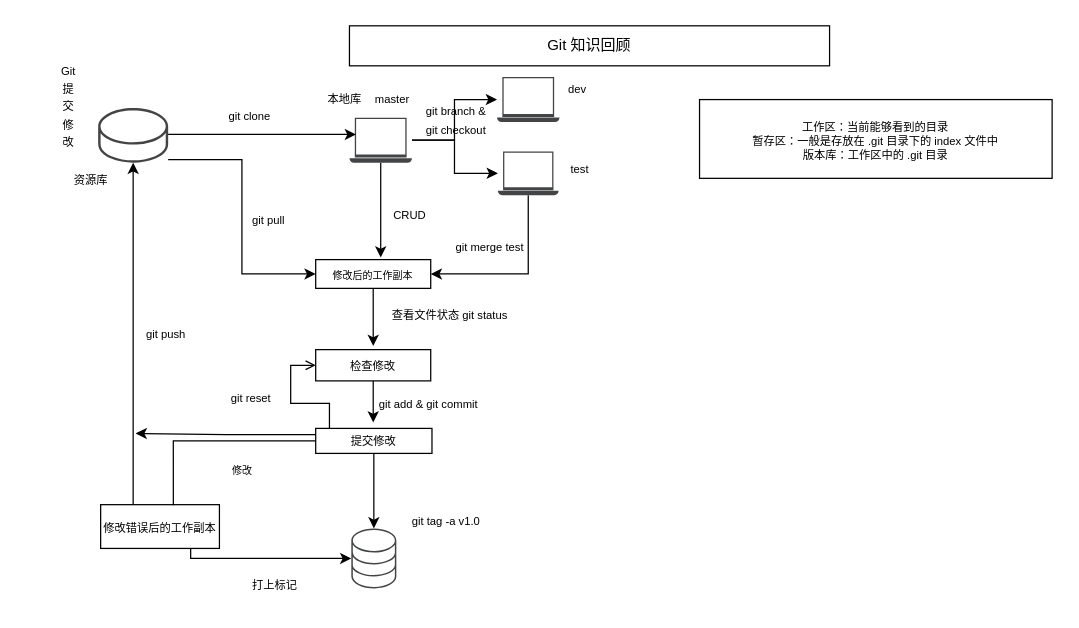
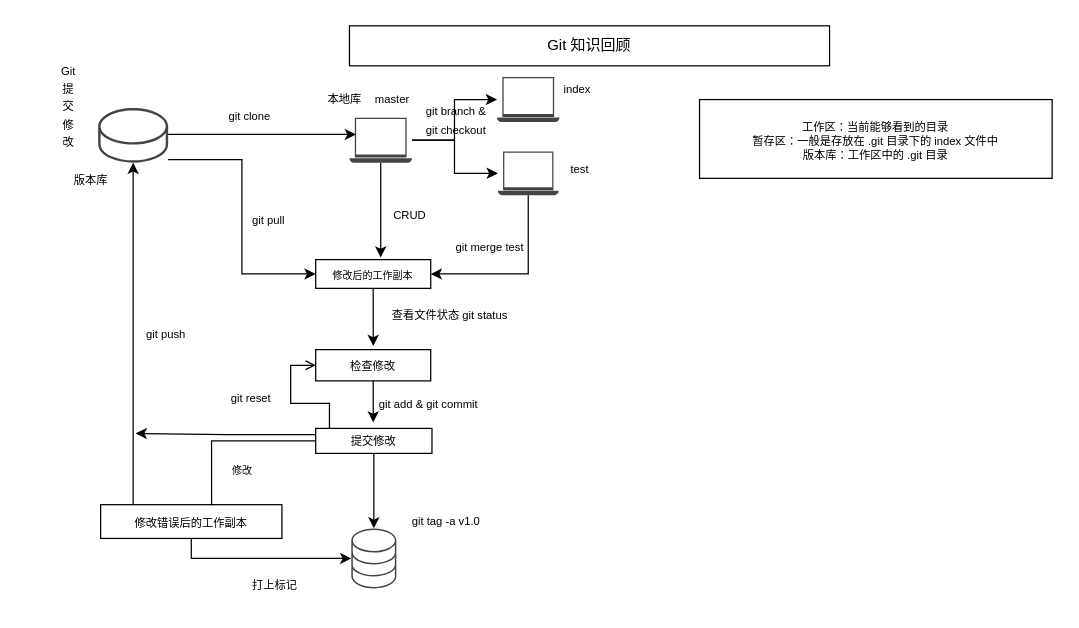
  <mxCell id="0" />
  <mxCell id="1" parent="0" />
  <mxCell id="2" value="Git 知识回顾" style="rounded=0;whiteSpace=wrap;html=1;" vertex="1" parent="1"><mxGeometry x="279" y="20" width="384" height="32" as="geometry" /></mxCell>
  <mxCell id="3" style="edgeStyle=orthogonalEdgeStyle;rounded=0;orthogonalLoop=1;jettySize=auto;html=1;entryX=0;entryY=0.5;entryDx=0;entryDy=0;" edge="1" parent="1" source="4" target="14"><mxGeometry relative="1" as="geometry"><Array as="points"><mxPoint x="193" y="127" /><mxPoint x="193" y="218" /></Array></mxGeometry></mxCell>
  <mxCell id="4" value="" style="sketch=0;pointerEvents=1;shadow=0;dashed=0;html=1;strokeColor=none;fillColor=#434445;aspect=fixed;labelPosition=center;verticalLabelPosition=bottom;verticalAlign=top;align=center;outlineConnect=0;shape=mxgraph.vvd.datastore;" vertex="1" parent="1"><mxGeometry x="78" y="85.82" width="56" height="43.68" as="geometry" /></mxCell>
- <mxCell id="5" value="&lt;font style=&quot;font-size: 9px;&quot;&gt;资源库&lt;/font&gt;" style="text;html=1;align=center;verticalAlign=middle;resizable=0;points=[];autosize=1;strokeColor=none;fillColor=none;" vertex="1" parent="1"><mxGeometry x="49" y="129.5" width="45" height="26" as="geometry" /></mxCell>
+ <mxCell id="5" value="&lt;font style=&quot;font-size: 9px;&quot;&gt;版本库&lt;/font&gt;" style="text;html=1;align=center;verticalAlign=middle;resizable=0;points=[];autosize=1;strokeColor=none;fillColor=none;" vertex="1" parent="1"><mxGeometry x="49" y="129.5" width="45" height="26" as="geometry" /></mxCell>
  <mxCell id="6" style="edgeStyle=orthogonalEdgeStyle;rounded=0;orthogonalLoop=1;jettySize=auto;html=1;" edge="1" parent="1" source="9"><mxGeometry relative="1" as="geometry"><mxPoint x="304" y="205.287" as="targetPoint" /></mxGeometry></mxCell>
  <mxCell id="7" style="edgeStyle=orthogonalEdgeStyle;rounded=0;orthogonalLoop=1;jettySize=auto;html=1;" edge="1" parent="1" source="9" target="33"><mxGeometry relative="1" as="geometry" /></mxCell>
  <mxCell id="8" style="edgeStyle=orthogonalEdgeStyle;rounded=0;orthogonalLoop=1;jettySize=auto;html=1;" edge="1" parent="1" source="9" target="36"><mxGeometry relative="1" as="geometry"><Array as="points"><mxPoint x="363" y="112" /><mxPoint x="363" y="138" /></Array></mxGeometry></mxCell>
  <mxCell id="9" value="" style="sketch=0;pointerEvents=1;shadow=0;dashed=0;html=1;strokeColor=none;fillColor=#434445;aspect=fixed;labelPosition=center;verticalLabelPosition=bottom;verticalAlign=top;align=center;outlineConnect=0;shape=mxgraph.vvd.laptop;" vertex="1" parent="1"><mxGeometry x="279" y="93.5" width="50" height="36" as="geometry" /></mxCell>
  <mxCell id="10" value="&lt;font style=&quot;font-size: 9px;&quot;&gt;本地库&lt;/font&gt;" style="text;html=1;align=center;verticalAlign=middle;resizable=0;points=[];autosize=1;strokeColor=none;fillColor=none;" vertex="1" parent="1"><mxGeometry x="252" y="65" width="45" height="26" as="geometry" /></mxCell>
  <mxCell id="11" style="edgeStyle=orthogonalEdgeStyle;rounded=0;orthogonalLoop=1;jettySize=auto;html=1;entryX=0.105;entryY=0.372;entryDx=0;entryDy=0;entryPerimeter=0;" edge="1" parent="1" source="4" target="9"><mxGeometry relative="1" as="geometry"><Array as="points"><mxPoint x="204" y="108" /></Array></mxGeometry></mxCell>
  <mxCell id="12" value="&lt;font style=&quot;font-size: 9px;&quot;&gt;git clone&lt;/font&gt;" style="text;html=1;align=center;verticalAlign=middle;resizable=0;points=[];autosize=1;strokeColor=none;fillColor=none;" vertex="1" parent="1"><mxGeometry x="173" y="79" width="52" height="26" as="geometry" /></mxCell>
  <mxCell id="13" style="edgeStyle=orthogonalEdgeStyle;rounded=0;orthogonalLoop=1;jettySize=auto;html=1;" edge="1" parent="1" source="14"><mxGeometry relative="1" as="geometry"><mxPoint x="298" y="276.092" as="targetPoint" /></mxGeometry></mxCell>
  <mxCell id="14" value="&lt;font style=&quot;font-size: 8px;&quot;&gt;修改后的工作副本&lt;/font&gt;" style="rounded=0;whiteSpace=wrap;html=1;" vertex="1" parent="1"><mxGeometry x="252" y="207" width="92" height="23" as="geometry" /></mxCell>
  <mxCell id="15" value="&lt;font style=&quot;font-size: 9px;&quot;&gt;CRUD&lt;/font&gt;" style="text;html=1;align=center;verticalAlign=middle;resizable=0;points=[];autosize=1;strokeColor=none;fillColor=none;" vertex="1" parent="1"><mxGeometry x="305" y="158" width="44" height="26" as="geometry" /></mxCell>
  <mxCell id="16" value="&lt;font style=&quot;font-size: 9px;&quot;&gt;git pull&lt;/font&gt;" style="text;html=1;align=center;verticalAlign=middle;resizable=0;points=[];autosize=1;strokeColor=none;fillColor=none;" vertex="1" parent="1"><mxGeometry x="192" y="162" width="44" height="26" as="geometry" /></mxCell>
  <mxCell id="17" style="edgeStyle=orthogonalEdgeStyle;rounded=0;orthogonalLoop=1;jettySize=auto;html=1;" edge="1" parent="1" source="18"><mxGeometry relative="1" as="geometry"><mxPoint x="298" y="337.241" as="targetPoint" /></mxGeometry></mxCell>
  <mxCell id="18" value="&lt;font style=&quot;font-size: 9px;&quot;&gt;检查修改&lt;/font&gt;" style="rounded=0;whiteSpace=wrap;html=1;" vertex="1" parent="1"><mxGeometry x="252" y="279" width="92" height="25" as="geometry" /></mxCell>
  <mxCell id="19" value="&lt;font style=&quot;font-size: 9px;&quot;&gt;查看文件状态 git status&lt;/font&gt;" style="text;html=1;align=center;verticalAlign=middle;resizable=0;points=[];autosize=1;strokeColor=none;fillColor=none;" vertex="1" parent="1"><mxGeometry x="303" y="238" width="111" height="26" as="geometry" /></mxCell>
  <mxCell id="20" style="edgeStyle=orthogonalEdgeStyle;rounded=0;orthogonalLoop=1;jettySize=auto;html=1;exitX=0;exitY=0.25;exitDx=0;exitDy=0;" edge="1" parent="1" source="23"><mxGeometry relative="1" as="geometry"><mxPoint x="108" y="346" as="targetPoint" /></mxGeometry></mxCell>
  <mxCell id="21" style="edgeStyle=orthogonalEdgeStyle;rounded=0;orthogonalLoop=1;jettySize=auto;html=1;" edge="1" parent="1" source="23" target="41"><mxGeometry relative="1" as="geometry" /></mxCell>
  <mxCell id="22" style="edgeStyle=orthogonalEdgeStyle;rounded=0;orthogonalLoop=1;jettySize=auto;html=1;entryX=0;entryY=0.5;entryDx=0;entryDy=0;endArrow=open;" edge="1" parent="1" source="23" target="18"><mxGeometry relative="1" as="geometry"><Array as="points"><mxPoint x="263" y="322" /><mxPoint x="232" y="322" /><mxPoint x="232" y="292" /></Array></mxGeometry></mxCell>
  <mxCell id="23" value="&lt;font style=&quot;font-size: 9px;&quot;&gt;提交修改&lt;/font&gt;" style="rounded=0;whiteSpace=wrap;html=1;" vertex="1" parent="1"><mxGeometry x="252" y="342" width="93" height="20" as="geometry" /></mxCell>
  <mxCell id="24" value="&lt;font style=&quot;font-size: 9px;&quot;&gt;git add &amp;amp; git commit&lt;/font&gt;" style="text;html=1;align=center;verticalAlign=middle;resizable=0;points=[];autosize=1;strokeColor=none;fillColor=none;" vertex="1" parent="1"><mxGeometry x="293" y="309" width="97" height="26" as="geometry" /></mxCell>
  <mxCell id="25" style="edgeStyle=orthogonalEdgeStyle;rounded=0;orthogonalLoop=1;jettySize=auto;html=1;" edge="1" parent="1" source="27" target="4"><mxGeometry relative="1" as="geometry"><Array as="points"><mxPoint x="106" y="287" /><mxPoint x="106" y="287" /></Array></mxGeometry></mxCell>
  <mxCell id="26" style="edgeStyle=orthogonalEdgeStyle;rounded=0;orthogonalLoop=1;jettySize=auto;html=1;" edge="1" parent="1" source="27" target="41"><mxGeometry relative="1" as="geometry"><Array as="points"><mxPoint x="152" y="446" /></Array></mxGeometry></mxCell>
- <mxCell id="27" value="&lt;font style=&quot;font-size: 9px;&quot;&gt;修改错误后的工作副本&lt;/font&gt;" style="rounded=0;whiteSpace=wrap;html=1;" vertex="1" parent="1"><mxGeometry x="80" y="403" width="95" height="35" as="geometry" /></mxCell>
+ <mxCell id="27" value="&lt;font style=&quot;font-size: 9px;&quot;&gt;修改错误后的工作副本&lt;/font&gt;" style="rounded=0;whiteSpace=wrap;html=1;" vertex="1" parent="1"><mxGeometry x="80" y="403" width="145" height="27" as="geometry" /></mxCell>
  <mxCell id="28" style="edgeStyle=orthogonalEdgeStyle;rounded=0;orthogonalLoop=1;jettySize=auto;html=1;entryX=0.612;entryY=0.014;entryDx=0;entryDy=0;entryPerimeter=0;endArrow=none;" edge="1" parent="1" source="23" target="27"><mxGeometry relative="1" as="geometry" /></mxCell>
  <mxCell id="29" value="&lt;font style=&quot;font-size: 8px;&quot;&gt;修改&lt;/font&gt;" style="text;html=1;align=center;verticalAlign=middle;resizable=0;points=[];autosize=1;strokeColor=none;fillColor=none;" vertex="1" parent="1"><mxGeometry x="176" y="362" width="34" height="26" as="geometry" /></mxCell>
  <mxCell id="30" value="&lt;font style=&quot;font-size: 9px;&quot;&gt;git push&lt;/font&gt;" style="text;html=1;align=center;verticalAlign=middle;resizable=0;points=[];autosize=1;strokeColor=none;fillColor=none;" vertex="1" parent="1"><mxGeometry x="107" y="253" width="50" height="26" as="geometry" /></mxCell>
  <mxCell id="31" value="&lt;font style=&quot;font-size: 9px;&quot;&gt;工作区：当前能够看到的目录&lt;/font&gt;&lt;div style=&quot;font-size: 9px;&quot;&gt;&lt;font style=&quot;font-size: 9px;&quot;&gt;暂存区：一般是存放在 .git 目录下的 index 文件中&lt;/font&gt;&lt;/div&gt;&lt;div style=&quot;font-size: 9px;&quot;&gt;&lt;font style=&quot;font-size: 9px;&quot;&gt;版本库：工作区中的 .git 目录&lt;/font&gt;&lt;/div&gt;" style="rounded=0;whiteSpace=wrap;html=1;" vertex="1" parent="1"><mxGeometry x="559" y="79" width="282" height="63" as="geometry" /></mxCell>
  <mxCell id="32" value="&lt;div style=&quot;&quot;&gt;&lt;span style=&quot;font-size: 9px; text-wrap: wrap; background-color: initial;&quot;&gt;Git 提交修改&lt;/span&gt;&lt;/div&gt;" style="text;html=1;align=center;verticalAlign=middle;resizable=0;points=[];autosize=1;strokeColor=none;fillColor=none;" vertex="1" parent="1"><mxGeometry x="20" y="71" width="68" height="26" as="geometry" /></mxCell>
  <mxCell id="33" value="" style="sketch=0;pointerEvents=1;shadow=0;dashed=0;html=1;strokeColor=none;fillColor=#434445;aspect=fixed;labelPosition=center;verticalLabelPosition=bottom;verticalAlign=top;align=center;outlineConnect=0;shape=mxgraph.vvd.laptop;" vertex="1" parent="1"><mxGeometry x="397" y="61" width="50" height="36" as="geometry" /></mxCell>
  <mxCell id="34" value="&lt;font style=&quot;font-size: 9px;&quot;&gt;master&lt;/font&gt;" style="text;html=1;align=center;verticalAlign=middle;resizable=0;points=[];autosize=1;strokeColor=none;fillColor=none;" vertex="1" parent="1"><mxGeometry x="290" y="65" width="46" height="26" as="geometry" /></mxCell>
  <mxCell id="35" style="edgeStyle=orthogonalEdgeStyle;rounded=0;orthogonalLoop=1;jettySize=auto;html=1;entryX=1;entryY=0.5;entryDx=0;entryDy=0;" edge="1" parent="1" source="36" target="14"><mxGeometry relative="1" as="geometry"><Array as="points"><mxPoint x="422" y="218" /></Array></mxGeometry></mxCell>
  <mxCell id="36" value="" style="sketch=0;pointerEvents=1;shadow=0;dashed=0;html=1;strokeColor=none;fillColor=#434445;aspect=fixed;labelPosition=center;verticalLabelPosition=bottom;verticalAlign=top;align=center;outlineConnect=0;shape=mxgraph.vvd.laptop;" vertex="1" parent="1"><mxGeometry x="397.7" y="120.5" width="48.61" height="35" as="geometry" /></mxCell>
- <mxCell id="37" value="&lt;font style=&quot;font-size: 9px;&quot;&gt;dev&lt;/font&gt;" style="text;html=1;align=center;verticalAlign=middle;resizable=0;points=[];autosize=1;strokeColor=none;fillColor=none;" vertex="1" parent="1"><mxGeometry x="444" y="57" width="33" height="26" as="geometry" /></mxCell>
+ <mxCell id="37" value="&lt;font style=&quot;font-size: 9px;&quot;&gt;index&lt;/font&gt;" style="text;html=1;align=center;verticalAlign=middle;resizable=0;points=[];autosize=1;strokeColor=none;fillColor=none;" vertex="1" parent="1"><mxGeometry x="444" y="57" width="33" height="26" as="geometry" /></mxCell>
  <mxCell id="38" value="&lt;font style=&quot;font-size: 9px;&quot;&gt;test&lt;/font&gt;" style="text;html=1;align=center;verticalAlign=middle;resizable=0;points=[];autosize=1;strokeColor=none;fillColor=none;" vertex="1" parent="1"><mxGeometry x="446.31" y="120.5" width="33" height="26" as="geometry" /></mxCell>
  <mxCell id="39" value="&lt;div&gt;&lt;font style=&quot;font-size: 9px;&quot;&gt;git branch &amp;amp;&lt;/font&gt;&lt;/div&gt;&lt;font style=&quot;font-size: 9px;&quot;&gt;git checkout&lt;/font&gt;" style="text;html=1;align=center;verticalAlign=middle;resizable=0;points=[];autosize=1;strokeColor=none;fillColor=none;" vertex="1" parent="1"><mxGeometry x="331" y="74" width="66" height="41" as="geometry" /></mxCell>
  <mxCell id="40" value="&lt;font style=&quot;font-size: 9px;&quot;&gt;git merge test&lt;/font&gt;" style="text;html=1;align=center;verticalAlign=middle;resizable=0;points=[];autosize=1;strokeColor=none;fillColor=none;" vertex="1" parent="1"><mxGeometry x="354" y="184" width="73" height="26" as="geometry" /></mxCell>
  <mxCell id="41" value="" style="sketch=0;pointerEvents=1;shadow=0;dashed=0;html=1;strokeColor=none;fillColor=#434445;aspect=fixed;labelPosition=center;verticalLabelPosition=bottom;verticalAlign=top;align=center;outlineConnect=0;shape=mxgraph.vvd.storage;" vertex="1" parent="1"><mxGeometry x="280.5" y="422" width="36" height="48" as="geometry" /></mxCell>
  <mxCell id="42" value="&lt;font style=&quot;font-size: 9px;&quot;&gt;git tag -a v1.0&lt;/font&gt;" style="text;html=1;align=center;verticalAlign=middle;resizable=0;points=[];autosize=1;strokeColor=none;fillColor=none;" vertex="1" parent="1"><mxGeometry x="319" y="403" width="73" height="26" as="geometry" /></mxCell>
  <mxCell id="43" value="&lt;font style=&quot;font-size: 9px;&quot;&gt;打上标记&lt;/font&gt;" style="text;html=1;align=center;verticalAlign=middle;resizable=0;points=[];autosize=1;strokeColor=none;fillColor=none;" vertex="1" parent="1"><mxGeometry x="192" y="454" width="54" height="26" as="geometry" /></mxCell>
  <mxCell id="44" value="&lt;font style=&quot;font-size: 9px;&quot;&gt;git reset&lt;/font&gt;" style="text;html=1;align=center;verticalAlign=middle;resizable=0;points=[];autosize=1;strokeColor=none;fillColor=none;" vertex="1" parent="1"><mxGeometry x="175" y="304" width="50" height="26" as="geometry" /></mxCell>
